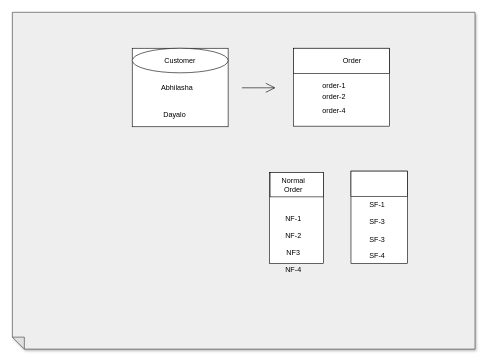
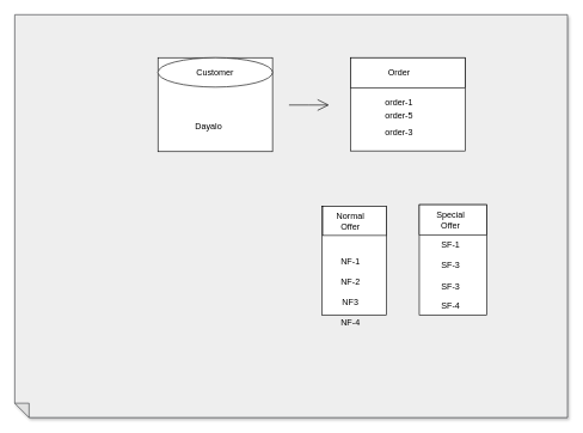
  <mxCell id="0" />
  <mxCell id="1" parent="0" />
  <mxCell id="2" value="" style="shape=note;whiteSpace=wrap;html=1;backgroundOutline=1;darkOpacity=0.05;fillColor=#eeeeee;strokeColor=#36393d;fillStyle=solid;direction=west;gradientDirection=north;shadow=1;size=20;pointerEvents=1;hachureGap=4;" vertex="1" parent="1"><mxGeometry x="20" y="20" width="772" height="562" as="geometry" /></mxCell>
  <mxCell id="3" value="" style="rounded=0;whiteSpace=wrap;html=1;hachureGap=4;" vertex="1" parent="1"><mxGeometry x="220" y="80" width="160" height="131" as="geometry" /></mxCell>
  <mxCell id="4" value="Customer" style="ellipse;whiteSpace=wrap;html=1;hachureGap=4;" vertex="1" parent="1"><mxGeometry x="220" y="80" width="160" height="41" as="geometry" /></mxCell>
- <mxCell id="5" value="Dayalo" style="text;strokeColor=none;fillColor=none;html=1;align=center;verticalAlign=middle;whiteSpace=wrap;rounded=0;hachureGap=4;" vertex="1" parent="1"><mxGeometry x="261" y="176" width="60" height="30" as="geometry" /></mxCell>
- <mxCell id="6" value="Abhilasha" style="text;strokeColor=none;fillColor=none;html=1;align=center;verticalAlign=middle;whiteSpace=wrap;rounded=0;hachureGap=4;" vertex="1" parent="1"><mxGeometry x="265" y="130.5" width="60" height="30" as="geometry" /></mxCell>
+ <mxCell id="5" value="Dayalo" style="text;strokeColor=none;fillColor=none;html=1;align=center;verticalAlign=middle;whiteSpace=wrap;rounded=0;hachureGap=4;" vertex="1" parent="1"><mxGeometry x="261" y="161" width="60" height="30" as="geometry" /></mxCell>
  <mxCell id="7" value="" style="rounded=0;whiteSpace=wrap;html=1;hachureGap=4;" vertex="1" parent="1"><mxGeometry x="489" y="80" width="160" height="130" as="geometry" /></mxCell>
  <mxCell id="8" value="" style="rounded=0;whiteSpace=wrap;html=1;hachureGap=4;" vertex="1" parent="1"><mxGeometry x="489" y="80" width="160" height="42" as="geometry" /></mxCell>
- <mxCell id="9" value="Order" style="text;strokeColor=none;fillColor=none;html=1;align=center;verticalAlign=middle;whiteSpace=wrap;rounded=0;hachureGap=4;" vertex="1" parent="1"><mxGeometry x="557" y="85.5" width="60" height="30" as="geometry" /></mxCell>
- <mxCell id="10" value="order-2" style="text;strokeColor=none;fillColor=none;html=1;align=center;verticalAlign=middle;whiteSpace=wrap;rounded=0;hachureGap=4;" vertex="1" parent="1"><mxGeometry x="527" y="146" width="60" height="30" as="geometry" /></mxCell>
+ <mxCell id="9" value="Order" style="text;strokeColor=none;fillColor=none;html=1;align=center;verticalAlign=middle;whiteSpace=wrap;rounded=0;hachureGap=4;" vertex="1" parent="1"><mxGeometry x="527" y="85.5" width="60" height="30" as="geometry" /></mxCell>
+ <mxCell id="10" value="order-5" style="text;strokeColor=none;fillColor=none;html=1;align=center;verticalAlign=middle;whiteSpace=wrap;rounded=0;hachureGap=4;" vertex="1" parent="1"><mxGeometry x="527" y="146" width="60" height="30" as="geometry" /></mxCell>
  <mxCell id="11" value="order-1" style="text;strokeColor=none;fillColor=none;html=1;align=center;verticalAlign=middle;whiteSpace=wrap;rounded=0;hachureGap=4;" vertex="1" parent="1"><mxGeometry x="527" y="127" width="60" height="30" as="geometry" /></mxCell>
- <mxCell id="12" value="order-4" style="text;strokeColor=none;fillColor=none;html=1;align=center;verticalAlign=middle;whiteSpace=wrap;rounded=0;hachureGap=4;" vertex="1" parent="1"><mxGeometry x="527" y="169" width="60" height="30" as="geometry" /></mxCell>
+ <mxCell id="12" value="order-3" style="text;strokeColor=none;fillColor=none;html=1;align=center;verticalAlign=middle;whiteSpace=wrap;rounded=0;hachureGap=4;" vertex="1" parent="1"><mxGeometry x="527" y="169" width="60" height="30" as="geometry" /></mxCell>
  <mxCell id="13" value="" style="rounded=0;whiteSpace=wrap;html=1;hachureGap=4;" vertex="1" parent="1"><mxGeometry x="585" y="285" width="94" height="154" as="geometry" /></mxCell>
  <mxCell id="14" value="" style="rounded=0;whiteSpace=wrap;html=1;hachureGap=4;" vertex="1" parent="1"><mxGeometry x="585" y="285" width="94" height="42" as="geometry" /></mxCell>
+ <mxCell id="15" value="Special Offer" style="text;strokeColor=none;fillColor=none;html=1;align=center;verticalAlign=middle;whiteSpace=wrap;rounded=0;hachureGap=4;" vertex="1" parent="1"><mxGeometry x="599" y="291" width="60" height="30" as="geometry" /></mxCell>
  <mxCell id="16" value="" style="rounded=0;whiteSpace=wrap;html=1;hachureGap=4;" vertex="1" parent="1"><mxGeometry x="449" y="287" width="90" height="152" as="geometry" /></mxCell>
  <mxCell id="17" value="" style="rounded=0;whiteSpace=wrap;html=1;hachureGap=4;" vertex="1" parent="1"><mxGeometry x="450" y="287" width="89" height="41" as="geometry" /></mxCell>
- <mxCell id="18" value="Normal Order" style="text;strokeColor=none;fillColor=none;html=1;align=center;verticalAlign=middle;whiteSpace=wrap;rounded=0;hachureGap=4;" vertex="1" parent="1"><mxGeometry x="459" y="292.5" width="60" height="30" as="geometry" /></mxCell>
+ <mxCell id="18" value="Normal Offer" style="text;strokeColor=none;fillColor=none;html=1;align=center;verticalAlign=middle;whiteSpace=wrap;rounded=0;hachureGap=4;" vertex="1" parent="1"><mxGeometry x="459" y="292.5" width="60" height="30" as="geometry" /></mxCell>
  <mxCell id="19" value="NF-1&lt;br&gt;&lt;br&gt;NF-2&lt;br&gt;&lt;br&gt;NF3&lt;br&gt;&lt;br&gt;NF-4" style="text;strokeColor=none;fillColor=none;html=1;align=center;verticalAlign=middle;whiteSpace=wrap;rounded=0;hachureGap=4;" vertex="1" parent="1"><mxGeometry x="459" y="392" width="60" height="30" as="geometry" /></mxCell>
  <mxCell id="20" value="SF-1&lt;br&gt;&lt;br&gt;SF-3&lt;br&gt;&lt;br&gt;SF-3&lt;br&gt;&lt;br&gt;SF-4" style="text;strokeColor=none;fillColor=none;html=1;align=center;verticalAlign=middle;whiteSpace=wrap;rounded=0;hachureGap=4;" vertex="1" parent="1"><mxGeometry x="599" y="369" width="60" height="30" as="geometry" /></mxCell>
  <mxCell id="21" value="" style="edgeStyle=none;orthogonalLoop=1;jettySize=auto;html=1;rounded=0;endArrow=open;startSize=14;endSize=14;sourcePerimeterSpacing=8;targetPerimeterSpacing=8;curved=1;" edge="1" parent="1"><mxGeometry width="120" relative="1" as="geometry"><mxPoint x="403" y="146" as="sourcePoint" /><mxPoint x="459" y="146" as="targetPoint" /><Array as="points"><mxPoint x="432" y="146" /></Array></mxGeometry></mxCell>
